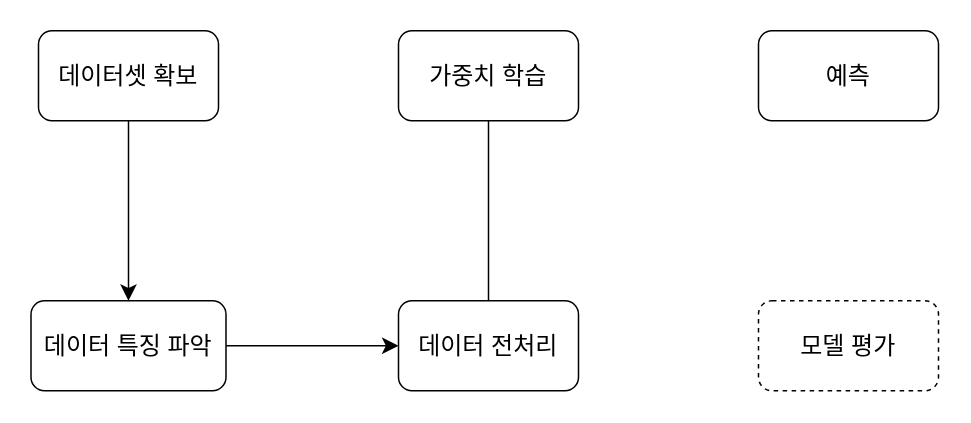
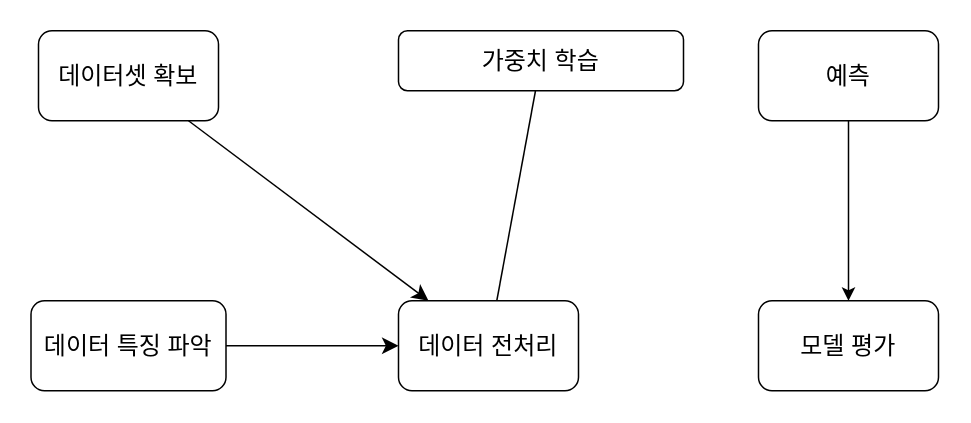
  <mxCell id="0" />
  <mxCell id="1" parent="0" />
  <mxCell id="2" value="" style="edgeStyle=none;curved=1;rounded=0;orthogonalLoop=1;jettySize=auto;html=1;fontSize=12;startSize=8;endSize=8;" parent="1" source="3" target="8" edge="1"><mxGeometry relative="1" as="geometry" /></mxCell>
  <mxCell id="3" value="데이터 특징 파악" style="whiteSpace=wrap;html=1;rounded=1;glass=0;strokeWidth=1;shadow=0;fontSize=16;" parent="1" vertex="1"><mxGeometry x="20" y="200" width="130" height="60" as="geometry" /></mxCell>
- <mxCell id="4" value="" style="edgeStyle=none;curved=1;rounded=0;orthogonalLoop=1;jettySize=auto;html=1;fontSize=12;startSize=8;endSize=8;" parent="1" source="5" target="3" edge="1"><mxGeometry relative="1" as="geometry" /></mxCell>
+ <mxCell id="4" value="" style="edgeStyle=none;curved=1;rounded=0;orthogonalLoop=1;jettySize=auto;html=1;fontSize=12;startSize=8;endSize=8;" parent="1" source="5" target="8" edge="1"><mxGeometry relative="1" as="geometry" /></mxCell>
  <mxCell id="5" value="데이터셋 확보" style="whiteSpace=wrap;html=1;fontSize=16;rounded=1;glass=0;strokeWidth=1;shadow=0;" parent="1" vertex="1"><mxGeometry x="25" y="20" width="120" height="60" as="geometry" /></mxCell>
- <mxCell id="6" value="가중치 학습" style="whiteSpace=wrap;html=1;fontSize=16;rounded=1;glass=0;strokeWidth=1;shadow=0;" parent="1" vertex="1"><mxGeometry x="265" y="20" width="120" height="60" as="geometry" /></mxCell>
+ <mxCell id="6" value="가중치 학습" style="whiteSpace=wrap;html=1;fontSize=16;rounded=1;glass=0;strokeWidth=1;shadow=0;" parent="1" vertex="1"><mxGeometry x="265" y="20" width="190" height="40" as="geometry" /></mxCell>
  <mxCell id="7" value="" style="edgeStyle=none;curved=1;rounded=0;orthogonalLoop=1;jettySize=auto;html=1;fontSize=12;startSize=8;endSize=8;endArrow=none;" parent="1" source="8" target="6" edge="1"><mxGeometry relative="1" as="geometry" /></mxCell>
  <mxCell id="8" value="데이터 전처리" style="whiteSpace=wrap;html=1;fontSize=16;rounded=1;glass=0;strokeWidth=1;shadow=0;" parent="1" vertex="1"><mxGeometry x="265" y="200" width="120" height="60" as="geometry" /></mxCell>
+ <mxCell id="9" style="edgeStyle=orthogonalEdgeStyle;rounded=0;orthogonalLoop=1;jettySize=auto;html=1;exitX=0.5;exitY=1;exitDx=0;exitDy=0;" edge="1" parent="1" source="10" target="11"><mxGeometry relative="1" as="geometry" /></mxCell>
  <mxCell id="10" value="예측&lt;br&gt;" style="whiteSpace=wrap;html=1;fontSize=16;rounded=1;glass=0;strokeWidth=1;shadow=0;" parent="1" vertex="1"><mxGeometry x="505" y="20" width="120" height="60" as="geometry" /></mxCell>
- <mxCell id="11" value="모델 평가&lt;br&gt;" style="whiteSpace=wrap;html=1;fontSize=16;rounded=1;glass=0;strokeWidth=1;shadow=0;dashed=1;" vertex="1" parent="1"><mxGeometry x="505" y="200" width="120" height="60" as="geometry" /></mxCell>
+ <mxCell id="11" value="모델 평가&lt;br&gt;" style="whiteSpace=wrap;html=1;fontSize=16;rounded=1;glass=0;strokeWidth=1;shadow=0;" vertex="1" parent="1"><mxGeometry x="505" y="200" width="120" height="60" as="geometry" /></mxCell>
